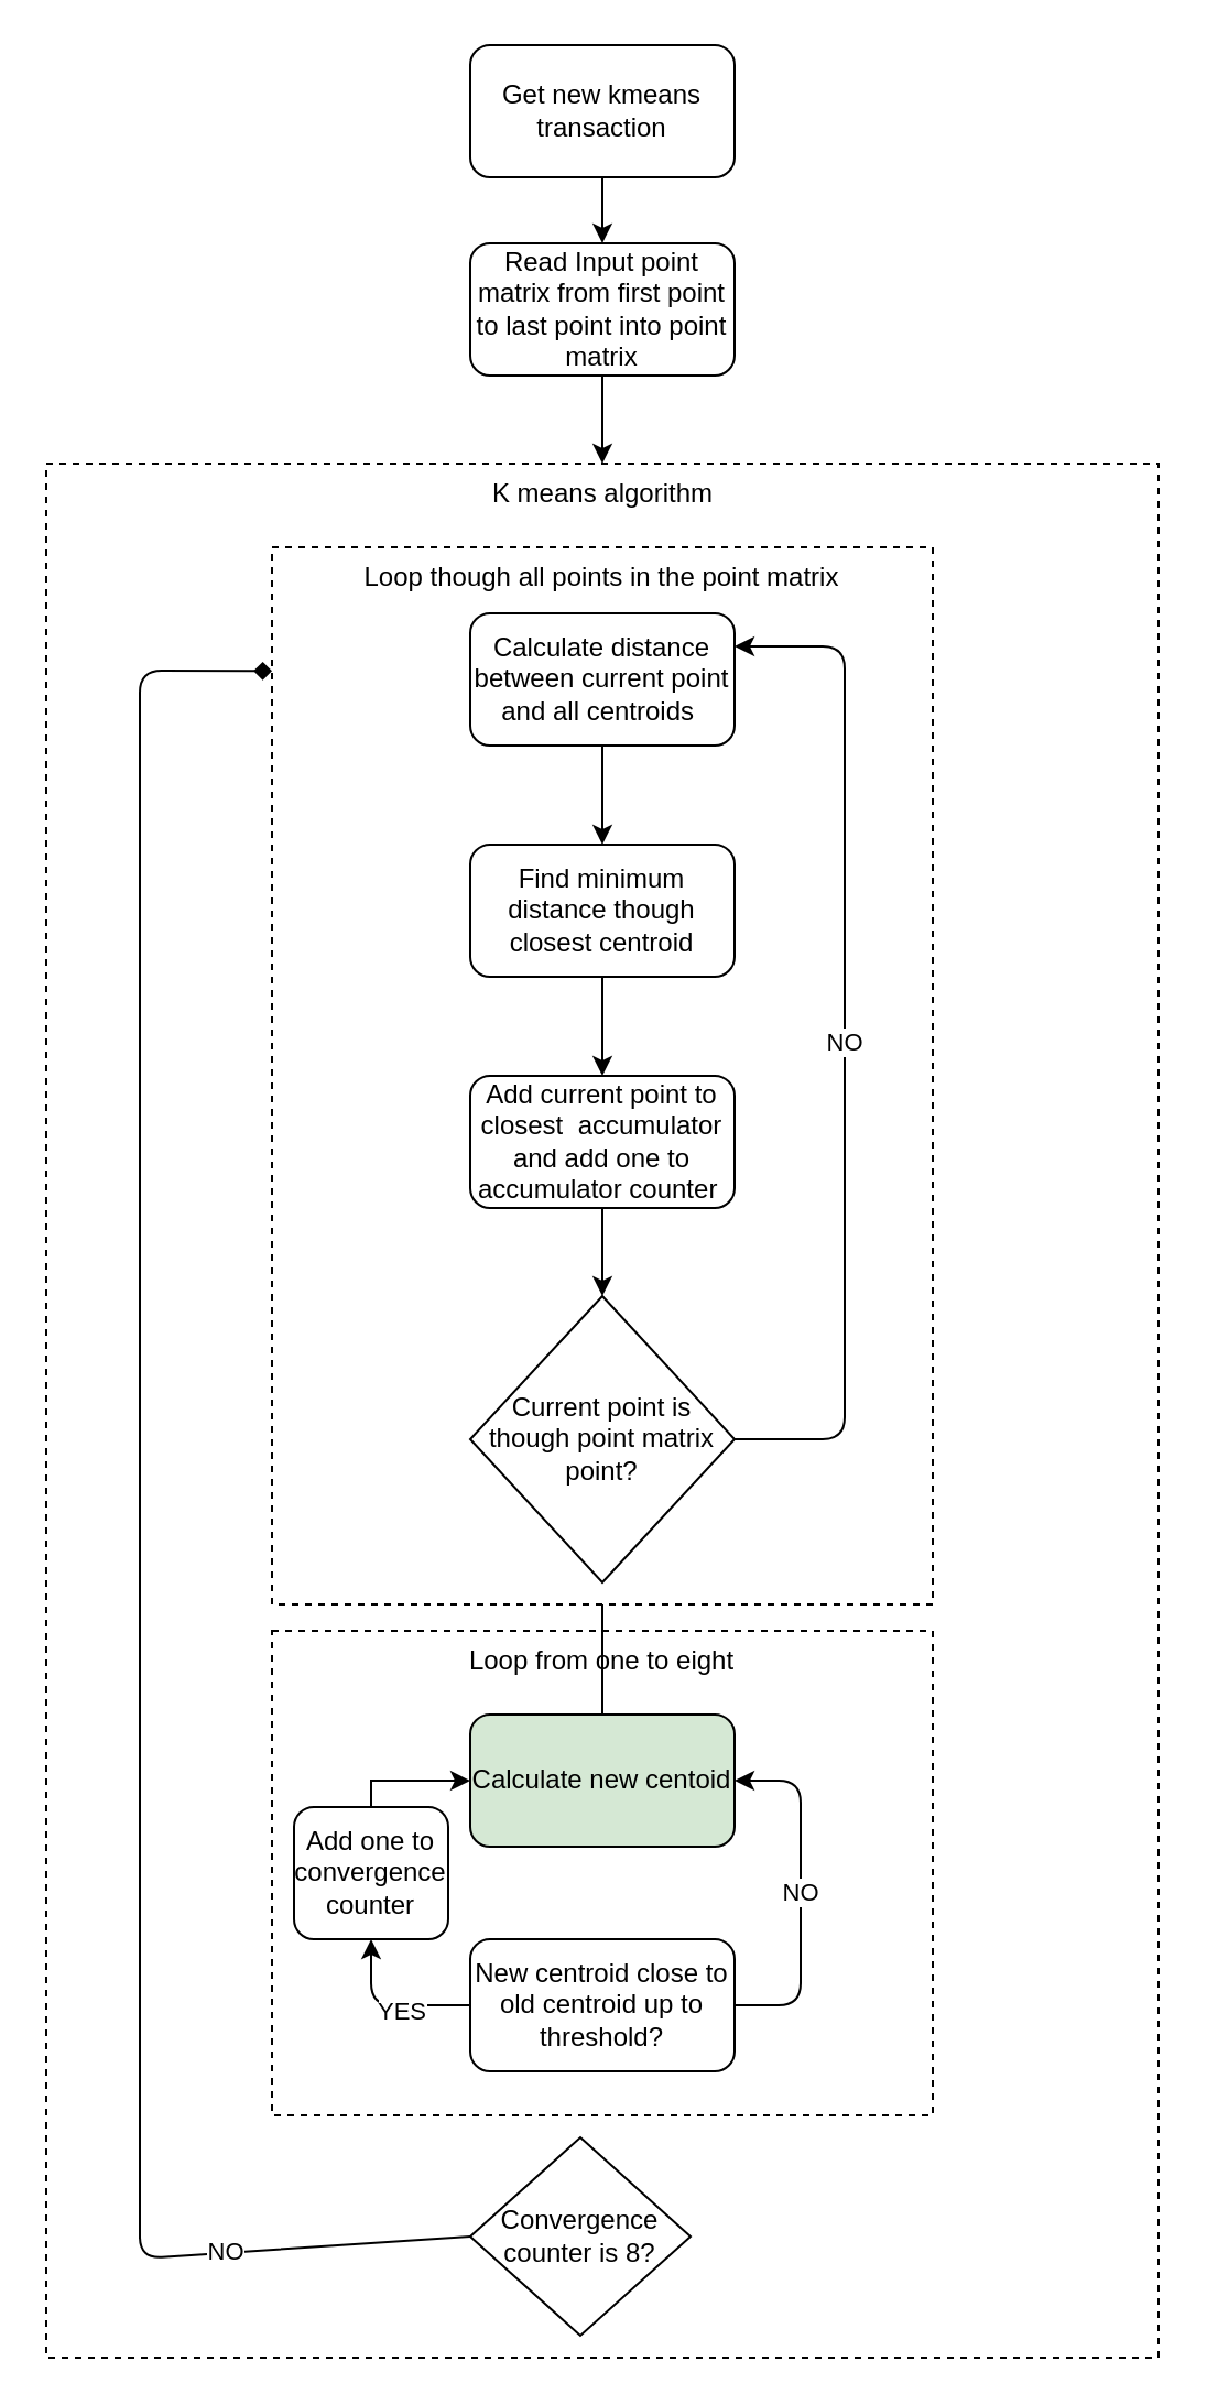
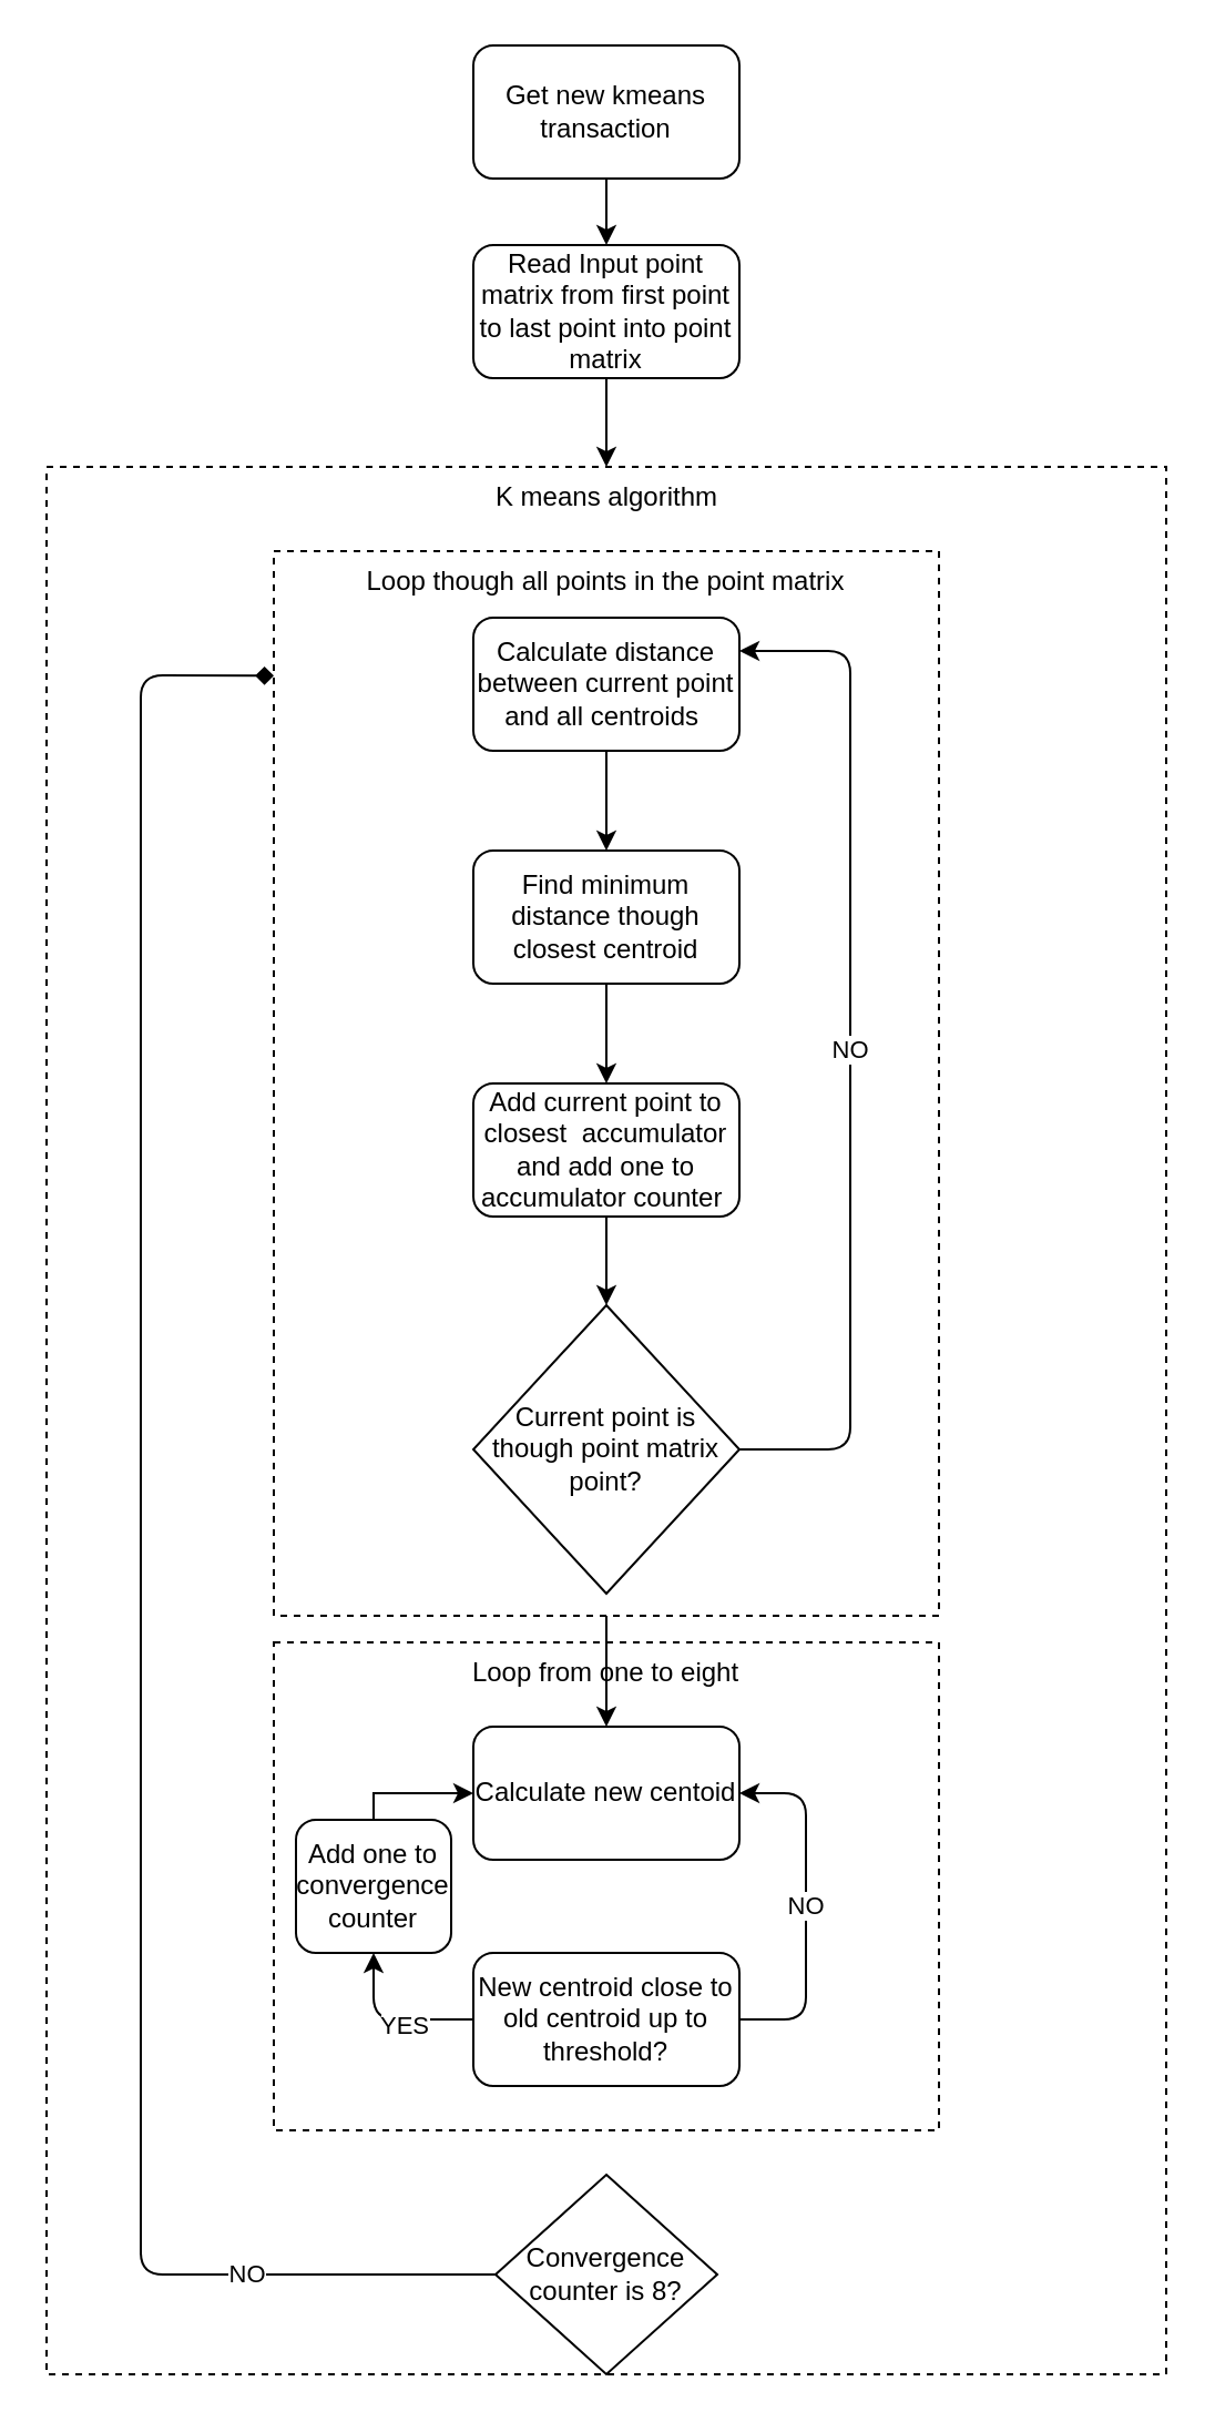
  <mxCell id="0" />
  <mxCell id="1" parent="0" />
  <mxCell id="2" value="K means algorithm" style="rounded=0;whiteSpace=wrap;html=1;fillColor=none;dashed=1;verticalAlign=top;" parent="1" vertex="1"><mxGeometry x="20.5" y="210" width="505" height="860" as="geometry" /></mxCell>
  <mxCell id="3" value="Loop from one to eight" style="rounded=0;whiteSpace=wrap;html=1;dashed=1;fillColor=none;verticalAlign=top;" parent="1" vertex="1"><mxGeometry x="123" y="740" width="300" height="220" as="geometry" /></mxCell>
- <mxCell id="4" value="" style="edgeStyle=orthogonalEdgeStyle;rounded=0;orthogonalLoop=1;jettySize=auto;html=1;endArrow=none;" parent="1" source="5" target="18" edge="1"><mxGeometry relative="1" as="geometry"><Array as="points"><mxPoint x="273" y="740" /><mxPoint x="273" y="740" /></Array></mxGeometry></mxCell>
+ <mxCell id="4" value="" style="edgeStyle=orthogonalEdgeStyle;rounded=0;orthogonalLoop=1;jettySize=auto;html=1;" parent="1" source="5" target="18" edge="1"><mxGeometry relative="1" as="geometry"><Array as="points"><mxPoint x="273" y="740" /><mxPoint x="273" y="740" /></Array></mxGeometry></mxCell>
  <mxCell id="5" value="Loop though all points in the point matrix" style="rounded=0;whiteSpace=wrap;html=1;dashed=1;fillColor=none;verticalAlign=top;" parent="1" vertex="1"><mxGeometry x="123" y="248" width="300" height="480" as="geometry" /></mxCell>
  <mxCell id="6" value="" style="edgeStyle=orthogonalEdgeStyle;rounded=0;orthogonalLoop=1;jettySize=auto;html=1;" parent="1" source="7" target="9" edge="1"><mxGeometry relative="1" as="geometry" /></mxCell>
  <mxCell id="7" value="Get new kmeans transaction" style="rounded=1;whiteSpace=wrap;html=1;" parent="1" vertex="1"><mxGeometry x="213" y="20" width="120" height="60" as="geometry" /></mxCell>
  <mxCell id="8" value="" style="edgeStyle=orthogonalEdgeStyle;rounded=0;orthogonalLoop=1;jettySize=auto;html=1;" parent="1" source="9" target="2" edge="1"><mxGeometry relative="1" as="geometry" /></mxCell>
  <mxCell id="9" value="Read Input point matrix from first point to last point into point matrix" style="rounded=1;whiteSpace=wrap;html=1;" parent="1" vertex="1"><mxGeometry x="213" y="110" width="120" height="60" as="geometry" /></mxCell>
  <mxCell id="10" value="" style="edgeStyle=orthogonalEdgeStyle;rounded=0;orthogonalLoop=1;jettySize=auto;html=1;" parent="1" source="11" target="13" edge="1"><mxGeometry relative="1" as="geometry" /></mxCell>
  <mxCell id="11" value="Calculate distance between current point and all centroids&amp;nbsp;" style="rounded=1;whiteSpace=wrap;html=1;" parent="1" vertex="1"><mxGeometry x="213" y="278" width="120" height="60" as="geometry" /></mxCell>
  <mxCell id="12" value="" style="edgeStyle=orthogonalEdgeStyle;rounded=0;orthogonalLoop=1;jettySize=auto;html=1;" parent="1" source="13" target="15" edge="1"><mxGeometry relative="1" as="geometry" /></mxCell>
  <mxCell id="13" value="Find minimum distance though closest centroid" style="rounded=1;whiteSpace=wrap;html=1;" parent="1" vertex="1"><mxGeometry x="213" y="383" width="120" height="60" as="geometry" /></mxCell>
  <mxCell id="14" value="" style="edgeStyle=orthogonalEdgeStyle;rounded=0;orthogonalLoop=1;jettySize=auto;html=1;" parent="1" source="15" target="16" edge="1"><mxGeometry relative="1" as="geometry" /></mxCell>
  <mxCell id="15" value="Add current point to closest&amp;nbsp; accumulator and add one to accumulator counter&amp;nbsp;" style="rounded=1;whiteSpace=wrap;html=1;fillColor=#ffffff;" parent="1" vertex="1"><mxGeometry x="213" y="488" width="120" height="60" as="geometry" /></mxCell>
  <mxCell id="16" value="Current point is though point matrix point?" style="rhombus;whiteSpace=wrap;html=1;fillColor=#ffffff;" parent="1" vertex="1"><mxGeometry x="213" y="588" width="120" height="130" as="geometry" /></mxCell>
  <mxCell id="17" value="NO" style="endArrow=classic;html=1;exitX=1;exitY=0.5;exitDx=0;exitDy=0;entryX=1;entryY=0.25;entryDx=0;entryDy=0;" parent="1" source="16" target="11" edge="1"><mxGeometry width="50" height="50" relative="1" as="geometry"><mxPoint x="373" y="588" as="sourcePoint" /><mxPoint x="423" y="538" as="targetPoint" /><Array as="points"><mxPoint x="383" y="653" /><mxPoint x="383" y="293" /></Array></mxGeometry></mxCell>
- <mxCell id="18" value="Calculate new centoid" style="rounded=1;whiteSpace=wrap;html=1;fillColor=#d5e8d4;" parent="1" vertex="1"><mxGeometry x="213" y="778" width="120" height="60" as="geometry" /></mxCell>
+ <mxCell id="18" value="Calculate new centoid" style="rounded=1;whiteSpace=wrap;html=1;fillColor=#ffffff;" parent="1" vertex="1"><mxGeometry x="213" y="778" width="120" height="60" as="geometry" /></mxCell>
  <mxCell id="19" value="New centroid close to old centroid up to threshold?" style="rounded=1;whiteSpace=wrap;html=1;fillColor=#ffffff;" parent="1" vertex="1"><mxGeometry x="213" y="880" width="120" height="60" as="geometry" /></mxCell>
  <mxCell id="20" value="NO" style="endArrow=classic;html=1;exitX=1;exitY=0.5;exitDx=0;exitDy=0;entryX=1;entryY=0.5;entryDx=0;entryDy=0;" parent="1" source="19" target="18" edge="1"><mxGeometry width="50" height="50" relative="1" as="geometry"><mxPoint x="193" y="910" as="sourcePoint" /><mxPoint x="373" y="880" as="targetPoint" /><Array as="points"><mxPoint x="363" y="910" /><mxPoint x="363" y="860" /><mxPoint x="363" y="808" /></Array></mxGeometry></mxCell>
  <mxCell id="21" style="edgeStyle=orthogonalEdgeStyle;rounded=0;orthogonalLoop=1;jettySize=auto;html=1;entryX=0;entryY=0.5;entryDx=0;entryDy=0;" parent="1" source="22" target="18" edge="1"><mxGeometry relative="1" as="geometry"><Array as="points"><mxPoint x="168" y="808" /></Array></mxGeometry></mxCell>
  <mxCell id="22" value="Add one to convergence counter" style="rounded=1;whiteSpace=wrap;html=1;fillColor=#ffffff;" parent="1" vertex="1"><mxGeometry x="133" y="820" width="70" height="60" as="geometry" /></mxCell>
  <mxCell id="23" value="" style="endArrow=classic;html=1;exitX=0;exitY=0.5;exitDx=0;exitDy=0;entryX=0.5;entryY=1;entryDx=0;entryDy=0;" parent="1" source="19" target="22" edge="1"><mxGeometry width="50" height="50" relative="1" as="geometry"><mxPoint x="193" y="890" as="sourcePoint" /><mxPoint x="243" y="840" as="targetPoint" /><Array as="points"><mxPoint x="168" y="910" /></Array></mxGeometry></mxCell>
  <mxCell id="24" value="YES" style="edgeLabel;html=1;align=center;verticalAlign=middle;resizable=0;points=[];" parent="23" vertex="1" connectable="0"><mxGeometry x="-0.142" y="2" relative="1" as="geometry"><mxPoint as="offset" /></mxGeometry></mxCell>
- <mxCell id="25" value="Convergence counter is 8?" style="rhombus;whiteSpace=wrap;html=1;fillColor=#ffffff;" parent="1" vertex="1"><mxGeometry x="213" y="970" width="100" height="90" as="geometry" /></mxCell>
+ <mxCell id="25" value="Convergence counter is 8?" style="rhombus;whiteSpace=wrap;html=1;fillColor=#ffffff;" parent="1" vertex="1"><mxGeometry x="223" y="980" width="100" height="90" as="geometry" /></mxCell>
  <mxCell id="26" value="" style="endArrow=diamond;html=1;exitX=0;exitY=0.5;exitDx=0;exitDy=0;entryX=0;entryY=0.117;entryDx=0;entryDy=0;entryPerimeter=0;" parent="1" source="25" target="5" edge="1"><mxGeometry width="50" height="50" relative="1" as="geometry"><mxPoint x="53" y="1030" as="sourcePoint" /><mxPoint x="103" y="980" as="targetPoint" /><Array as="points"><mxPoint x="63" y="1025" /><mxPoint x="63" y="660" /><mxPoint x="63" y="304" /></Array></mxGeometry></mxCell>
  <mxCell id="27" value="NO" style="edgeLabel;html=1;align=center;verticalAlign=middle;resizable=0;points=[];" parent="26" vertex="1" connectable="0"><mxGeometry x="-0.759" y="-1" relative="1" as="geometry"><mxPoint as="offset" /></mxGeometry></mxCell>
